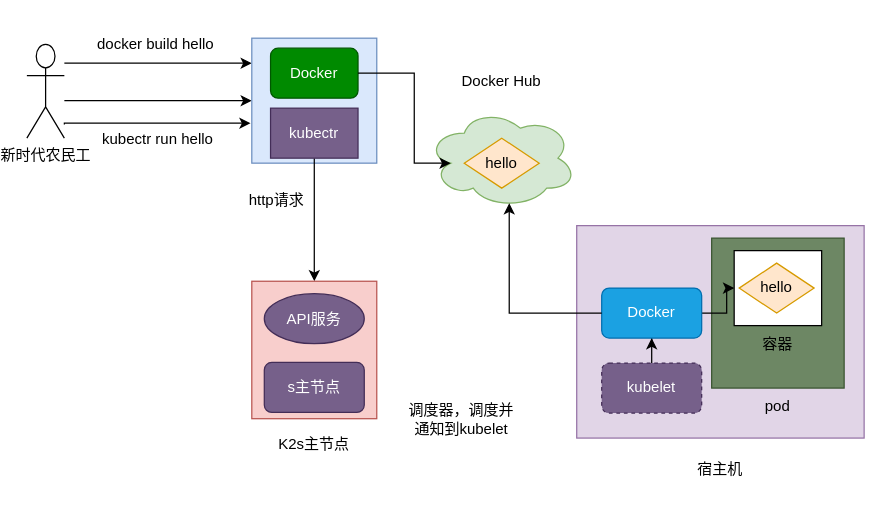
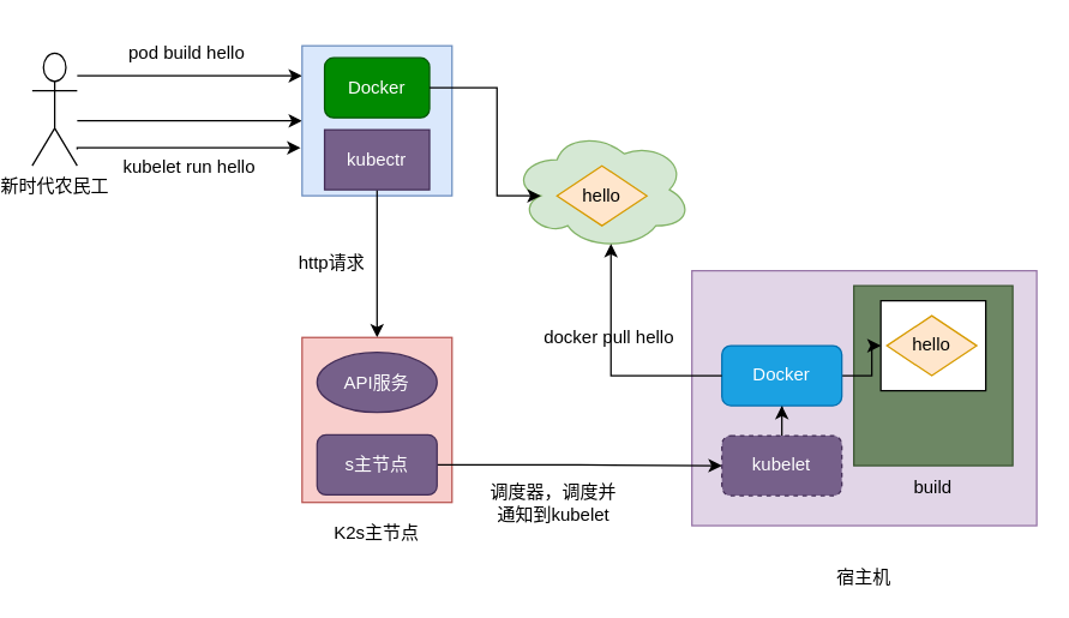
  <mxCell id="0" />
  <mxCell id="1" parent="0" />
  <mxCell id="2" value="" style="rounded=0;whiteSpace=wrap;html=1;fillColor=#e1d5e7;strokeColor=#9673a6;" vertex="1" parent="1"><mxGeometry x="460" y="180" width="230" height="170" as="geometry" /></mxCell>
  <mxCell id="3" value="" style="rounded=0;whiteSpace=wrap;html=1;fillColor=#6d8764;fontColor=#ffffff;strokeColor=#3A5431;" vertex="1" parent="1"><mxGeometry x="568" y="190" width="106" height="120" as="geometry" /></mxCell>
  <mxCell id="4" value="" style="edgeStyle=orthogonalEdgeStyle;rounded=0;orthogonalLoop=1;jettySize=auto;html=1;" edge="1" parent="1" source="6" target="7"><mxGeometry relative="1" as="geometry"><Array as="points"><mxPoint x="90" y="50" /><mxPoint x="90" y="50" /></Array></mxGeometry></mxCell>
  <mxCell id="5" style="edgeStyle=orthogonalEdgeStyle;rounded=0;orthogonalLoop=1;jettySize=auto;html=1;entryX=0;entryY=0.5;entryDx=0;entryDy=0;" edge="1" parent="1" source="6" target="7"><mxGeometry relative="1" as="geometry"><Array as="points"><mxPoint x="110" y="80" /><mxPoint x="110" y="80" /></Array></mxGeometry></mxCell>
  <mxCell id="6" value="新时代农民工" style="shape=umlActor;verticalLabelPosition=bottom;verticalAlign=top;html=1;outlineConnect=0;" vertex="1" parent="1"><mxGeometry x="20" y="35" width="30" height="75" as="geometry" /></mxCell>
  <mxCell id="7" value="" style="rounded=0;whiteSpace=wrap;html=1;fillColor=#dae8fc;strokeColor=#6c8ebf;" vertex="1" parent="1"><mxGeometry x="200" y="30" width="100" height="100" as="geometry" /></mxCell>
  <mxCell id="8" value="Docker" style="rounded=1;whiteSpace=wrap;html=1;fillColor=#008a00;fontColor=#ffffff;strokeColor=#005700;" vertex="1" parent="1"><mxGeometry x="215" y="38" width="70" height="40" as="geometry" /></mxCell>
- <mxCell id="9" value="docker build hello&amp;nbsp;" style="text;html=1;align=center;verticalAlign=middle;whiteSpace=wrap;rounded=0;" vertex="1" parent="1"><mxGeometry x="70" y="20" width="110" height="30" as="geometry" /></mxCell>
+ <mxCell id="9" value="pod build hello&amp;nbsp;" style="text;html=1;align=center;verticalAlign=middle;whiteSpace=wrap;rounded=0;" vertex="1" parent="1"><mxGeometry x="70" y="20" width="110" height="30" as="geometry" /></mxCell>
  <mxCell id="10" style="edgeStyle=orthogonalEdgeStyle;rounded=0;orthogonalLoop=1;jettySize=auto;html=1;entryX=0.5;entryY=0;entryDx=0;entryDy=0;" edge="1" parent="1" source="11" target="18"><mxGeometry relative="1" as="geometry" /></mxCell>
  <mxCell id="11" value="kubectr" style="whiteSpace=wrap;html=1;fillColor=#76608a;fontColor=#ffffff;strokeColor=#432D57;rounded=0;" vertex="1" parent="1"><mxGeometry x="215" y="86" width="70" height="40" as="geometry" /></mxCell>
  <mxCell id="12" style="edgeStyle=orthogonalEdgeStyle;rounded=0;orthogonalLoop=1;jettySize=auto;html=1;entryX=-0.01;entryY=0.69;entryDx=0;entryDy=0;entryPerimeter=0;" edge="1" parent="1"><mxGeometry relative="1" as="geometry"><mxPoint x="50" y="99" as="sourcePoint" /><mxPoint x="199" y="98" as="targetPoint" /><Array as="points"><mxPoint x="50" y="98" /></Array></mxGeometry></mxCell>
- <mxCell id="13" value="kubectr run hello" style="text;html=1;align=center;verticalAlign=middle;whiteSpace=wrap;rounded=0;" vertex="1" parent="1"><mxGeometry x="60" y="96" width="130" height="30" as="geometry" /></mxCell>
+ <mxCell id="13" value="kubelet run hello" style="text;html=1;align=center;verticalAlign=middle;whiteSpace=wrap;rounded=0;" vertex="1" parent="1"><mxGeometry x="60" y="96" width="130" height="30" as="geometry" /></mxCell>
  <mxCell id="14" value="" style="ellipse;shape=cloud;whiteSpace=wrap;html=1;fillColor=#d5e8d4;strokeColor=#82b366;" vertex="1" parent="1"><mxGeometry x="340" y="86" width="120" height="80" as="geometry" /></mxCell>
  <mxCell id="15" style="edgeStyle=orthogonalEdgeStyle;rounded=0;orthogonalLoop=1;jettySize=auto;html=1;entryX=0.16;entryY=0.55;entryDx=0;entryDy=0;entryPerimeter=0;" edge="1" parent="1" source="8" target="14"><mxGeometry relative="1" as="geometry"><Array as="points"><mxPoint x="330" y="58" /><mxPoint x="330" y="130" /></Array></mxGeometry></mxCell>
  <mxCell id="16" value="hello" style="rhombus;whiteSpace=wrap;html=1;fillColor=#ffe6cc;strokeColor=#d79b00;" vertex="1" parent="1"><mxGeometry x="370" y="110" width="60" height="40" as="geometry" /></mxCell>
- <mxCell id="17" value="Docker Hub" style="text;html=1;align=center;verticalAlign=middle;whiteSpace=wrap;rounded=0;" vertex="1" parent="1"><mxGeometry x="360" y="50" width="80" height="30" as="geometry" /></mxCell>
  <mxCell id="18" value="" style="rounded=0;whiteSpace=wrap;html=1;fillColor=#f8cecc;strokeColor=#b85450;" vertex="1" parent="1"><mxGeometry x="200" y="224.5" width="100" height="110" as="geometry" /></mxCell>
  <mxCell id="19" value="API服务" style="ellipse;whiteSpace=wrap;html=1;fillColor=#76608a;fontColor=#ffffff;strokeColor=#432D57;" vertex="1" parent="1"><mxGeometry x="210" y="234.5" width="80" height="40" as="geometry" /></mxCell>
+ <mxCell id="20" style="edgeStyle=orthogonalEdgeStyle;rounded=0;orthogonalLoop=1;jettySize=auto;html=1;" edge="1" parent="1" source="21" target="24"><mxGeometry relative="1" as="geometry" /></mxCell>
  <mxCell id="21" value="s主节点" style="rounded=1;whiteSpace=wrap;html=1;fillColor=#76608a;fontColor=#ffffff;strokeColor=#432D57;" vertex="1" parent="1"><mxGeometry x="210" y="289.5" width="80" height="40" as="geometry" /></mxCell>
- <mxCell id="22" value="http请求" style="text;html=1;align=center;verticalAlign=middle;whiteSpace=wrap;rounded=0;" vertex="1" parent="1"><mxGeometry x="190" y="145" width="60" height="30" as="geometry" /></mxCell>
+ <mxCell id="22" value="http请求" style="text;html=1;align=center;verticalAlign=middle;whiteSpace=wrap;rounded=0;" vertex="1" parent="1"><mxGeometry x="190" y="160" width="60" height="30" as="geometry" /></mxCell>
  <mxCell id="23" style="edgeStyle=orthogonalEdgeStyle;rounded=0;orthogonalLoop=1;jettySize=auto;html=1;entryX=0.5;entryY=1;entryDx=0;entryDy=0;" edge="1" parent="1" source="24" target="26"><mxGeometry relative="1" as="geometry" /></mxCell>
  <mxCell id="24" value="kubelet" style="rounded=1;whiteSpace=wrap;html=1;fillColor=#76608a;fontColor=#ffffff;strokeColor=#432D57;dashed=1;" vertex="1" parent="1"><mxGeometry x="480" y="290" width="80" height="40" as="geometry" /></mxCell>
  <mxCell id="25" style="edgeStyle=orthogonalEdgeStyle;rounded=0;orthogonalLoop=1;jettySize=auto;html=1;entryX=0;entryY=0.5;entryDx=0;entryDy=0;" edge="1" parent="1" source="26" target="29"><mxGeometry relative="1" as="geometry" /></mxCell>
  <mxCell id="26" value="Docker" style="rounded=1;whiteSpace=wrap;html=1;fillColor=#1ba1e2;fontColor=#ffffff;strokeColor=#006EAF;" vertex="1" parent="1"><mxGeometry x="480" y="230" width="80" height="40" as="geometry" /></mxCell>
  <mxCell id="27" style="edgeStyle=orthogonalEdgeStyle;rounded=0;orthogonalLoop=1;jettySize=auto;html=1;entryX=0.55;entryY=0.95;entryDx=0;entryDy=0;entryPerimeter=0;" edge="1" parent="1" source="26" target="14"><mxGeometry relative="1" as="geometry" /></mxCell>
+ <mxCell id="28" value="docker pull hello" style="text;html=1;align=center;verticalAlign=middle;whiteSpace=wrap;rounded=0;" vertex="1" parent="1"><mxGeometry x="360" y="210" width="90" height="30" as="geometry" /></mxCell>
  <mxCell id="29" value="" style="rounded=0;whiteSpace=wrap;html=1;" vertex="1" parent="1"><mxGeometry x="586" y="200" width="70" height="60" as="geometry" /></mxCell>
  <mxCell id="30" value="hello" style="rhombus;whiteSpace=wrap;html=1;fillColor=#ffe6cc;strokeColor=#d79b00;" vertex="1" parent="1"><mxGeometry x="590" y="210" width="60" height="40" as="geometry" /></mxCell>
- <mxCell id="31" value="pod" style="text;html=1;align=center;verticalAlign=middle;whiteSpace=wrap;rounded=0;" vertex="1" parent="1"><mxGeometry x="591" y="310" width="60" height="30" as="geometry" /></mxCell>
- <mxCell id="32" value="容器" style="text;html=1;align=center;verticalAlign=middle;whiteSpace=wrap;rounded=0;" vertex="1" parent="1"><mxGeometry x="591" y="260" width="60" height="30" as="geometry" /></mxCell>
+ <mxCell id="31" value="build" style="text;html=1;align=center;verticalAlign=middle;whiteSpace=wrap;rounded=0;" vertex="1" parent="1"><mxGeometry x="591" y="310" width="60" height="30" as="geometry" /></mxCell>
  <mxCell id="33" value="调度器，调度并通知到kubelet" style="text;html=1;align=center;verticalAlign=middle;whiteSpace=wrap;rounded=0;" vertex="1" parent="1"><mxGeometry x="320" y="320" width="96" height="30" as="geometry" /></mxCell>
- <mxCell id="34" value="宿主机" style="text;html=1;align=center;verticalAlign=middle;whiteSpace=wrap;rounded=0;" vertex="1" parent="1"><mxGeometry x="545" y="360" width="60" height="30" as="geometry" /></mxCell>
+ <mxCell id="34" value="宿主机" style="text;html=1;align=center;verticalAlign=middle;whiteSpace=wrap;rounded=0;" vertex="1" parent="1"><mxGeometry x="545" y="370" width="60" height="30" as="geometry" /></mxCell>
  <mxCell id="35" value="K2s主节点" style="text;html=1;align=center;verticalAlign=middle;whiteSpace=wrap;rounded=0;" vertex="1" parent="1"><mxGeometry x="220" y="340" width="60" height="30" as="geometry" /></mxCell>
